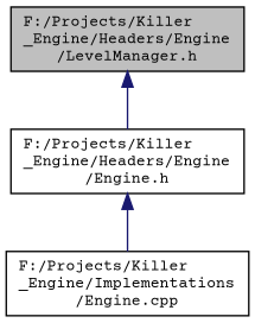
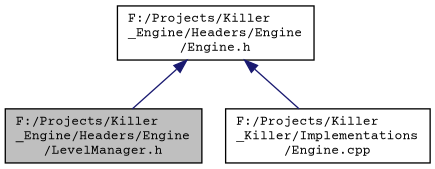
  digraph {
    fontname="Courier Prime"
    node [color=black fillcolor=white fontname="Courier Prime" fontsize=10 shape=record style=filled]
    edge [color=midnightblue dir=back fontname="Courier Prime" fontsize=10 labelfontname=Helvetica labelfontsize=10 style=solid]
    n1 [fillcolor=grey75 fontcolor=black height=0.2 label="F:/Projects/Killer\l_Engine/Headers/Engine\l/LevelManager.h" width=0.4]
    n2 [height=0.2 label="F:/Projects/Killer\l_Engine/Headers/Engine\l/Engine.h" width=0.4]
-   n3 [height=0.2 label="F:/Projects/Killer\l_Engine/Implementations\l/Engine.cpp" width=0.4]
-   n1 -> n2
+   n3 [height=0.2 label="F:/Projects/Killer\l_Killer/Implementations\l/Engine.cpp" width=0.4]
+   n2 -> n1
    n2 -> n3
  }
